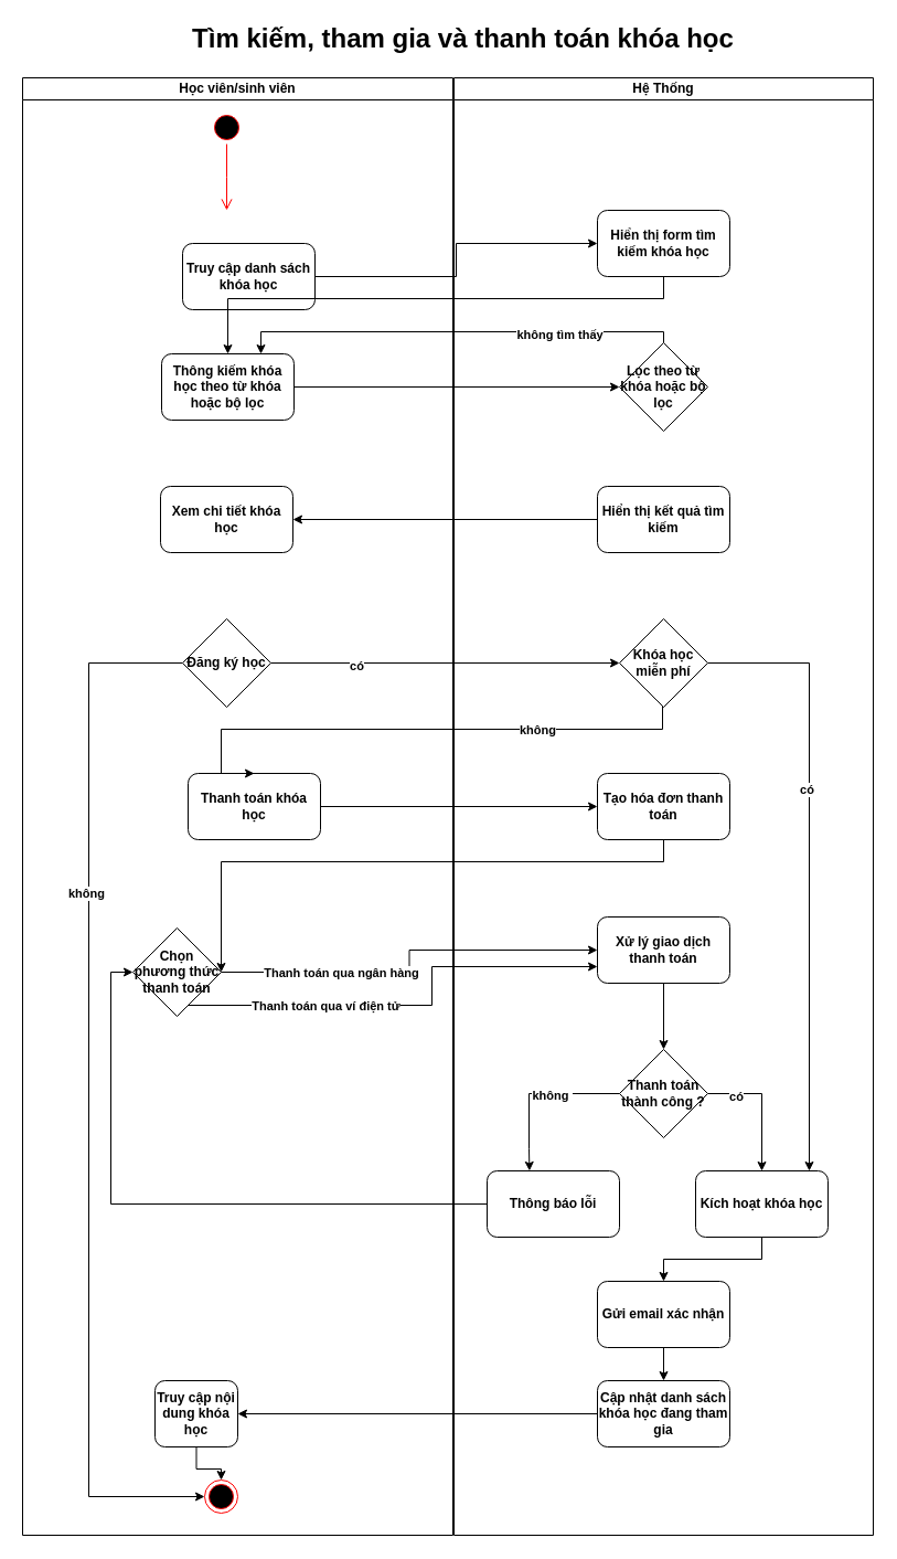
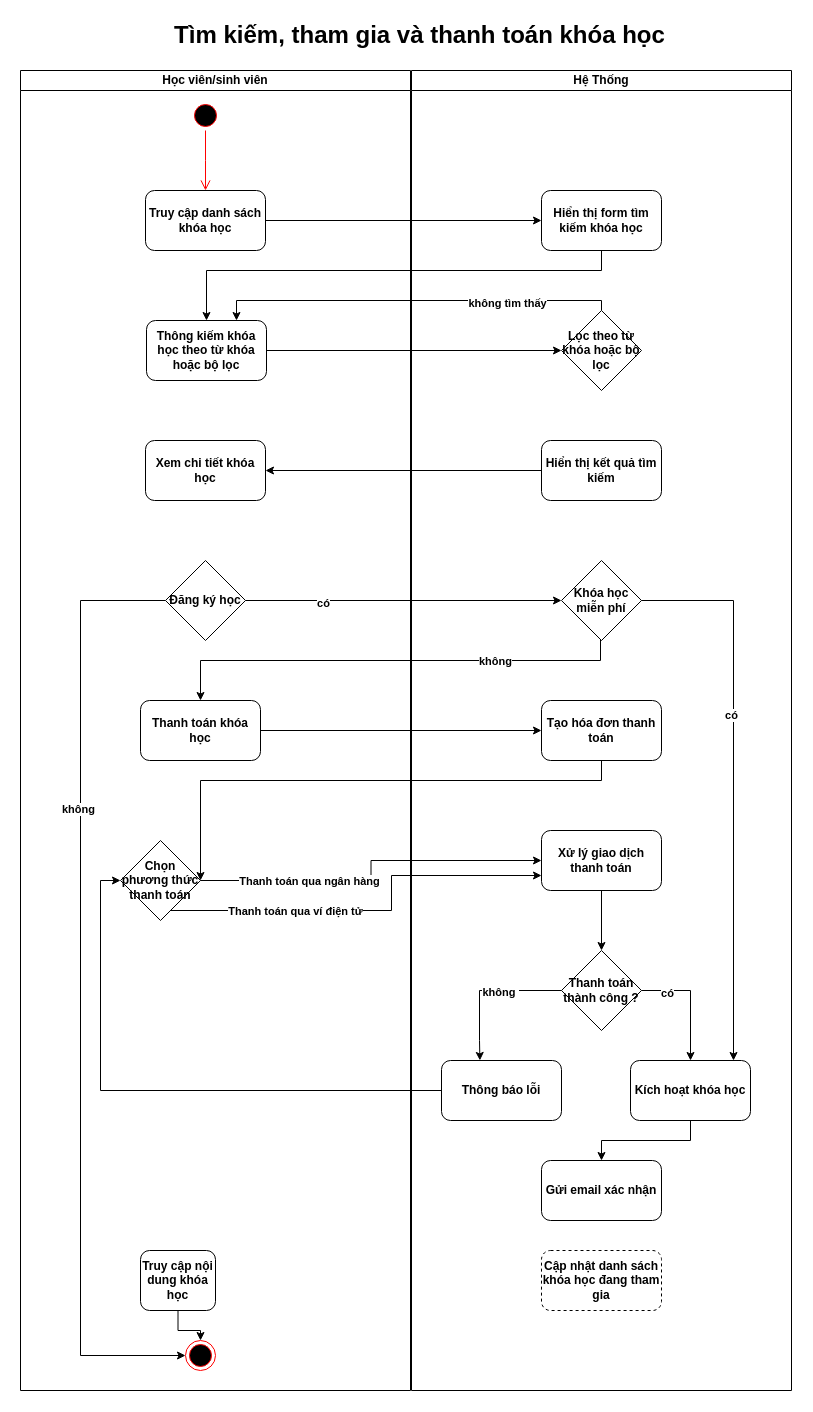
  <mxCell id="0" />
  <mxCell id="1" parent="0" />
  <mxCell id="2" value="Học viên/sinh viên" style="swimlane;startSize=20;whiteSpace=wrap;html=1;fontStyle=1" parent="1" vertex="1"><mxGeometry x="20" y="70" width="390" height="1320" as="geometry" /></mxCell>
  <mxCell id="3" value="" style="ellipse;html=1;shape=startState;fillColor=#000000;strokeColor=#ff0000;fontStyle=1" parent="2" vertex="1"><mxGeometry x="170" y="30" width="30" height="30" as="geometry" /></mxCell>
  <mxCell id="4" value="" style="edgeStyle=orthogonalEdgeStyle;html=1;verticalAlign=bottom;endArrow=open;endSize=8;strokeColor=#ff0000;rounded=0;fontStyle=1" parent="2" source="3" edge="1"><mxGeometry relative="1" as="geometry"><mxPoint x="185" y="120" as="targetPoint" /></mxGeometry></mxCell>
- <mxCell id="5" value="Truy cập danh sách khóa học" style="rounded=1;whiteSpace=wrap;html=1;fontStyle=1" parent="2" vertex="1"><mxGeometry x="145" y="150" width="120" height="60" as="geometry" /></mxCell>
+ <mxCell id="5" value="Truy cập danh sách khóa học" style="rounded=1;whiteSpace=wrap;html=1;fontStyle=1" parent="2" vertex="1"><mxGeometry x="125" y="120" width="120" height="60" as="geometry" /></mxCell>
  <mxCell id="6" value="Xem chi tiết khóa học" style="rounded=1;whiteSpace=wrap;html=1;fontStyle=1" parent="2" vertex="1"><mxGeometry x="125" y="370" width="120" height="60" as="geometry" /></mxCell>
  <mxCell id="7" style="edgeStyle=orthogonalEdgeStyle;rounded=0;orthogonalLoop=1;jettySize=auto;html=1;entryX=0;entryY=0.5;entryDx=0;entryDy=0;fontStyle=1" parent="2" source="9" target="14" edge="1"><mxGeometry relative="1" as="geometry"><Array as="points"><mxPoint x="60" y="530" /><mxPoint x="60" y="1285" /></Array></mxGeometry></mxCell>
  <mxCell id="8" value="không" style="edgeLabel;html=1;align=center;verticalAlign=middle;resizable=0;points=[];fontStyle=1" parent="7" vertex="1" connectable="0"><mxGeometry x="-0.38" y="-3" relative="1" as="geometry"><mxPoint as="offset" /></mxGeometry></mxCell>
  <mxCell id="9" value="Đăng ký học" style="rhombus;whiteSpace=wrap;html=1;fontStyle=1" parent="2" vertex="1"><mxGeometry x="145" y="490" width="80" height="80" as="geometry" /></mxCell>
- <mxCell id="10" value="Thanh toán khóa học" style="rounded=1;whiteSpace=wrap;html=1;fontStyle=1" parent="2" vertex="1"><mxGeometry x="150" y="630" width="120" height="60" as="geometry" /></mxCell>
+ <mxCell id="10" value="Thanh toán khóa học" style="rounded=1;whiteSpace=wrap;html=1;fontStyle=1" parent="2" vertex="1"><mxGeometry x="120" y="630" width="120" height="60" as="geometry" /></mxCell>
  <mxCell id="11" value="Chọn phương thức thanh toán" style="rhombus;whiteSpace=wrap;html=1;fontStyle=1" parent="2" vertex="1"><mxGeometry x="100" y="770" width="80" height="80" as="geometry" /></mxCell>
  <mxCell id="12" style="edgeStyle=orthogonalEdgeStyle;rounded=0;orthogonalLoop=1;jettySize=auto;html=1;entryX=0.5;entryY=0;entryDx=0;entryDy=0;fontStyle=1" parent="2" source="13" target="14" edge="1"><mxGeometry relative="1" as="geometry" /></mxCell>
  <mxCell id="13" value="Truy cập nội dung khóa học" style="rounded=1;whiteSpace=wrap;html=1;fontStyle=1" parent="2" vertex="1"><mxGeometry x="120" y="1180" width="75" height="60" as="geometry" /></mxCell>
  <mxCell id="14" value="" style="ellipse;html=1;shape=endState;fillColor=#000000;strokeColor=#ff0000;fontStyle=1" parent="2" vertex="1"><mxGeometry x="165" y="1270" width="30" height="30" as="geometry" /></mxCell>
  <mxCell id="15" value="Hệ Thống" style="swimlane;startSize=20;whiteSpace=wrap;html=1;fontStyle=1" parent="1" vertex="1"><mxGeometry x="411" y="70" width="380" height="1320" as="geometry" /></mxCell>
  <mxCell id="16" value="Hiển thị form tìm kiếm khóa học" style="rounded=1;whiteSpace=wrap;html=1;fontStyle=1" parent="15" vertex="1"><mxGeometry x="130" y="120" width="120" height="60" as="geometry" /></mxCell>
  <mxCell id="17" value="Thông kiếm khóa học theo từ khóa hoặc bộ lọc" style="rounded=1;whiteSpace=wrap;html=1;fontStyle=1" parent="15" vertex="1"><mxGeometry x="-265" y="250" width="120" height="60" as="geometry" /></mxCell>
  <mxCell id="18" style="edgeStyle=orthogonalEdgeStyle;rounded=0;orthogonalLoop=1;jettySize=auto;html=1;fontStyle=1" parent="15" source="16" target="17" edge="1"><mxGeometry relative="1" as="geometry"><Array as="points"><mxPoint x="190" y="200" /><mxPoint x="-205" y="200" /></Array></mxGeometry></mxCell>
  <mxCell id="19" value="Hiển thị kết quả tìm kiếm" style="rounded=1;whiteSpace=wrap;html=1;fontStyle=1" parent="15" vertex="1"><mxGeometry x="130" y="370" width="120" height="60" as="geometry" /></mxCell>
  <mxCell id="20" style="edgeStyle=orthogonalEdgeStyle;rounded=0;orthogonalLoop=1;jettySize=auto;html=1;entryX=0.75;entryY=0;entryDx=0;entryDy=0;fontStyle=1" parent="15" source="22" target="17" edge="1"><mxGeometry relative="1" as="geometry"><Array as="points"><mxPoint x="190" y="230" /><mxPoint x="-175" y="230" /></Array></mxGeometry></mxCell>
  <mxCell id="21" value="không tìm thấy" style="edgeLabel;html=1;align=center;verticalAlign=middle;resizable=0;points=[];fontStyle=1" parent="20" vertex="1" connectable="0"><mxGeometry x="-0.469" y="2" relative="1" as="geometry"><mxPoint as="offset" /></mxGeometry></mxCell>
  <mxCell id="22" value="Lọc theo từ khóa hoặc bộ lọc" style="rhombus;whiteSpace=wrap;html=1;fontStyle=1" parent="15" vertex="1"><mxGeometry x="150" y="240" width="80" height="80" as="geometry" /></mxCell>
  <mxCell id="23" style="edgeStyle=orthogonalEdgeStyle;rounded=0;orthogonalLoop=1;jettySize=auto;html=1;entryX=0;entryY=0.5;entryDx=0;entryDy=0;fontStyle=1" parent="15" source="17" target="22" edge="1"><mxGeometry relative="1" as="geometry"><mxPoint x="130" y="280" as="targetPoint" /></mxGeometry></mxCell>
  <mxCell id="24" value="Khóa học miễn phí" style="rhombus;whiteSpace=wrap;html=1;fontStyle=1" parent="15" vertex="1"><mxGeometry x="150" y="490" width="80" height="80" as="geometry" /></mxCell>
  <mxCell id="25" value="Tạo hóa đơn thanh toán" style="rounded=1;whiteSpace=wrap;html=1;fontStyle=1" parent="15" vertex="1"><mxGeometry x="130" y="630" width="120" height="60" as="geometry" /></mxCell>
  <mxCell id="26" style="edgeStyle=orthogonalEdgeStyle;rounded=0;orthogonalLoop=1;jettySize=auto;html=1;fontStyle=1" parent="15" source="27" target="30" edge="1"><mxGeometry relative="1" as="geometry" /></mxCell>
  <mxCell id="27" value="Xử lý giao dịch thanh toán" style="rounded=1;whiteSpace=wrap;html=1;fontStyle=1" parent="15" vertex="1"><mxGeometry x="130" y="760" width="120" height="60" as="geometry" /></mxCell>
  <mxCell id="28" style="edgeStyle=orthogonalEdgeStyle;rounded=0;orthogonalLoop=1;jettySize=auto;html=1;fontStyle=1" parent="15" source="30" target="35" edge="1"><mxGeometry relative="1" as="geometry"><Array as="points"><mxPoint x="279" y="920" /></Array></mxGeometry></mxCell>
  <mxCell id="29" value="có" style="edgeLabel;html=1;align=center;verticalAlign=middle;resizable=0;points=[];fontStyle=1" parent="28" vertex="1" connectable="0"><mxGeometry x="-0.578" y="-2" relative="1" as="geometry"><mxPoint as="offset" /></mxGeometry></mxCell>
  <mxCell id="30" value="Thanh toán thành công ?" style="rhombus;whiteSpace=wrap;html=1;fontStyle=1" parent="15" vertex="1"><mxGeometry x="150" y="880" width="80" height="80" as="geometry" /></mxCell>
  <mxCell id="31" value="Thông báo lỗi" style="rounded=1;whiteSpace=wrap;html=1;fontStyle=1" parent="15" vertex="1"><mxGeometry x="30" y="990" width="120" height="60" as="geometry" /></mxCell>
  <mxCell id="32" style="edgeStyle=orthogonalEdgeStyle;rounded=0;orthogonalLoop=1;jettySize=auto;html=1;entryX=0.32;entryY=-0.001;entryDx=0;entryDy=0;entryPerimeter=0;fontStyle=1" parent="15" source="30" target="31" edge="1"><mxGeometry relative="1" as="geometry"><Array as="points"><mxPoint x="68" y="920" /><mxPoint x="68" y="970" /><mxPoint x="68" y="970" /></Array></mxGeometry></mxCell>
  <mxCell id="33" value="không&amp;nbsp;" style="edgeLabel;html=1;align=center;verticalAlign=middle;resizable=0;points=[];fontStyle=1" parent="32" vertex="1" connectable="0"><mxGeometry x="-0.178" y="1" relative="1" as="geometry"><mxPoint as="offset" /></mxGeometry></mxCell>
  <mxCell id="34" style="edgeStyle=orthogonalEdgeStyle;rounded=0;orthogonalLoop=1;jettySize=auto;html=1;fontStyle=1" parent="15" source="35" target="39" edge="1"><mxGeometry relative="1" as="geometry" /></mxCell>
  <mxCell id="35" value="Kích hoạt khóa học" style="rounded=1;whiteSpace=wrap;html=1;fontStyle=1" parent="15" vertex="1"><mxGeometry x="219" y="990" width="120" height="60" as="geometry" /></mxCell>
  <mxCell id="36" style="edgeStyle=orthogonalEdgeStyle;rounded=0;orthogonalLoop=1;jettySize=auto;html=1;fontStyle=1" parent="15" source="24" edge="1"><mxGeometry relative="1" as="geometry"><mxPoint x="322" y="990" as="targetPoint" /><Array as="points"><mxPoint x="322" y="530" /></Array></mxGeometry></mxCell>
  <mxCell id="37" value="có" style="edgeLabel;html=1;align=center;verticalAlign=middle;resizable=0;points=[];fontStyle=1" parent="36" vertex="1" connectable="0"><mxGeometry x="-0.254" y="-3" relative="1" as="geometry"><mxPoint as="offset" /></mxGeometry></mxCell>
- <mxCell id="38" style="edgeStyle=orthogonalEdgeStyle;rounded=0;orthogonalLoop=1;jettySize=auto;html=1;entryX=0.5;entryY=0;entryDx=0;entryDy=0;fontStyle=1" parent="15" source="39" target="40" edge="1"><mxGeometry relative="1" as="geometry" /></mxCell>
  <mxCell id="39" value="Gửi email xác nhận" style="rounded=1;whiteSpace=wrap;html=1;fontStyle=1" parent="15" vertex="1"><mxGeometry x="130" y="1090" width="120" height="60" as="geometry" /></mxCell>
- <mxCell id="40" value="Cập nhật danh sách khóa học đang tham gia" style="rounded=1;whiteSpace=wrap;html=1;fontStyle=1" parent="15" vertex="1"><mxGeometry x="130" y="1180" width="120" height="60" as="geometry" /></mxCell>
+ <mxCell id="40" value="Cập nhật danh sách khóa học đang tham gia" style="rounded=1;whiteSpace=wrap;html=1;fontStyle=1;dashed=1;" parent="15" vertex="1"><mxGeometry x="130" y="1180" width="120" height="60" as="geometry" /></mxCell>
  <mxCell id="41" style="edgeStyle=orthogonalEdgeStyle;rounded=0;orthogonalLoop=1;jettySize=auto;html=1;entryX=0;entryY=0.5;entryDx=0;entryDy=0;fontStyle=1" parent="1" source="5" target="16" edge="1"><mxGeometry relative="1" as="geometry" /></mxCell>
  <mxCell id="42" value="&lt;span style=&quot;font-size: 24px;&quot;&gt;Tìm kiếm, tham gia và thanh toán khóa học&lt;/span&gt;" style="text;html=1;align=center;verticalAlign=middle;whiteSpace=wrap;rounded=0;fontStyle=1" parent="1" vertex="1"><mxGeometry x="149" y="20" width="541" height="30" as="geometry" /></mxCell>
  <mxCell id="43" style="edgeStyle=orthogonalEdgeStyle;rounded=0;orthogonalLoop=1;jettySize=auto;html=1;fontStyle=1" parent="1" source="19" target="6" edge="1"><mxGeometry relative="1" as="geometry" /></mxCell>
  <mxCell id="44" style="edgeStyle=orthogonalEdgeStyle;rounded=0;orthogonalLoop=1;jettySize=auto;html=1;entryX=0;entryY=0.5;entryDx=0;entryDy=0;fontStyle=1" parent="1" source="9" target="24" edge="1"><mxGeometry relative="1" as="geometry" /></mxCell>
  <mxCell id="45" value="có" style="edgeLabel;html=1;align=center;verticalAlign=middle;resizable=0;points=[];fontStyle=1" parent="44" vertex="1" connectable="0"><mxGeometry x="-0.514" y="-2" relative="1" as="geometry"><mxPoint as="offset" /></mxGeometry></mxCell>
  <mxCell id="46" style="edgeStyle=orthogonalEdgeStyle;rounded=0;orthogonalLoop=1;jettySize=auto;html=1;entryX=0.5;entryY=0;entryDx=0;entryDy=0;fontStyle=1" parent="1" source="24" target="10" edge="1"><mxGeometry relative="1" as="geometry"><Array as="points"><mxPoint x="600" y="660" /><mxPoint x="200" y="660" /></Array></mxGeometry></mxCell>
  <mxCell id="47" value="không" style="edgeLabel;html=1;align=center;verticalAlign=middle;resizable=0;points=[];fontStyle=1" parent="46" vertex="1" connectable="0"><mxGeometry x="-0.449" relative="1" as="geometry"><mxPoint as="offset" /></mxGeometry></mxCell>
  <mxCell id="48" style="edgeStyle=orthogonalEdgeStyle;rounded=0;orthogonalLoop=1;jettySize=auto;html=1;fontStyle=1" parent="1" source="10" target="25" edge="1"><mxGeometry relative="1" as="geometry" /></mxCell>
  <mxCell id="49" style="edgeStyle=orthogonalEdgeStyle;rounded=0;orthogonalLoop=1;jettySize=auto;html=1;fontStyle=1" parent="1" source="25" target="11" edge="1"><mxGeometry relative="1" as="geometry"><Array as="points"><mxPoint x="601" y="780" /><mxPoint x="200" y="780" /></Array></mxGeometry></mxCell>
  <mxCell id="50" style="edgeStyle=orthogonalEdgeStyle;rounded=0;orthogonalLoop=1;jettySize=auto;html=1;entryX=0;entryY=0.5;entryDx=0;entryDy=0;fontStyle=1" parent="1" source="11" target="27" edge="1"><mxGeometry relative="1" as="geometry" /></mxCell>
  <mxCell id="51" value="Thanh toán qua ngân hàng" style="edgeLabel;html=1;align=center;verticalAlign=middle;resizable=0;points=[];fontStyle=1" parent="50" vertex="1" connectable="0"><mxGeometry x="-0.069" y="1" relative="1" as="geometry"><mxPoint x="-60" y="1" as="offset" /></mxGeometry></mxCell>
  <mxCell id="52" style="edgeStyle=orthogonalEdgeStyle;rounded=0;orthogonalLoop=1;jettySize=auto;html=1;entryX=0;entryY=0.75;entryDx=0;entryDy=0;fontStyle=1" parent="1" source="11" target="27" edge="1"><mxGeometry relative="1" as="geometry"><Array as="points"><mxPoint x="200" y="910" /><mxPoint x="391" y="910" /><mxPoint x="391" y="875" /></Array></mxGeometry></mxCell>
  <mxCell id="53" value="Thanh toán qua ví điện tử" style="edgeLabel;html=1;align=center;verticalAlign=middle;resizable=0;points=[];fontStyle=1" parent="52" vertex="1" connectable="0"><mxGeometry x="-0.545" relative="1" as="geometry"><mxPoint x="32" as="offset" /></mxGeometry></mxCell>
  <mxCell id="54" style="edgeStyle=orthogonalEdgeStyle;rounded=0;orthogonalLoop=1;jettySize=auto;html=1;entryX=0;entryY=0.5;entryDx=0;entryDy=0;fontStyle=1" parent="1" source="31" target="11" edge="1"><mxGeometry relative="1" as="geometry"><mxPoint x="150" y="850" as="targetPoint" /></mxGeometry></mxCell>
- <mxCell id="55" style="edgeStyle=orthogonalEdgeStyle;rounded=0;orthogonalLoop=1;jettySize=auto;html=1;fontStyle=1" parent="1" source="40" target="13" edge="1"><mxGeometry relative="1" as="geometry" /></mxCell>
